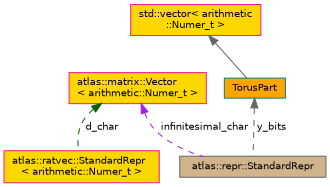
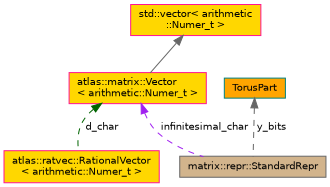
  digraph {
    node [color=deeppink fillcolor=gold fontname=Helvetica fontsize=10 shape=record style=filled]
    edge [color=gray40 dir=back fontname=Helvetica fontsize=10 labelfontname=Helvetica labelfontsize=10 style=dashed]
-   n1 [color=gray40 fillcolor=tan fontcolor=black height=0.2 label="atlas::repr::StandardRepr" width=0.4]
-   n2 [height=0.2 label="atlas::ratvec::StandardRepr\l\< arithmetic::Numer_t \>" width=0.4]
+   n1 [color=gray40 fillcolor=tan fontcolor=black height=0.2 label="matrix::repr::StandardRepr" width=0.4]
+   n2 [height=0.2 label="atlas::ratvec::RationalVector\l\< arithmetic::Numer_t \>" width=0.4]
    n3 [height=0.2 label="atlas::matrix::Vector\l\< arithmetic::Numer_t \>" width=0.4]
    n4 [height=0.2 label="std::vector\< arithmetic\l::Numer_t  \>" width=0.4]
    n5 [color=teal fillcolor=orange height=0.2 label=TorusPart width=0.4]
    n3 -> n1 [color=purple label=" infinitesimal_char"]
    n3 -> n2 [color=darkgreen label=" d_char"]
-   n4 -> n5 [style=solid]
+   n4 -> n3 [style=solid]
    n5 -> n1 [label=" y_bits"]
  }
